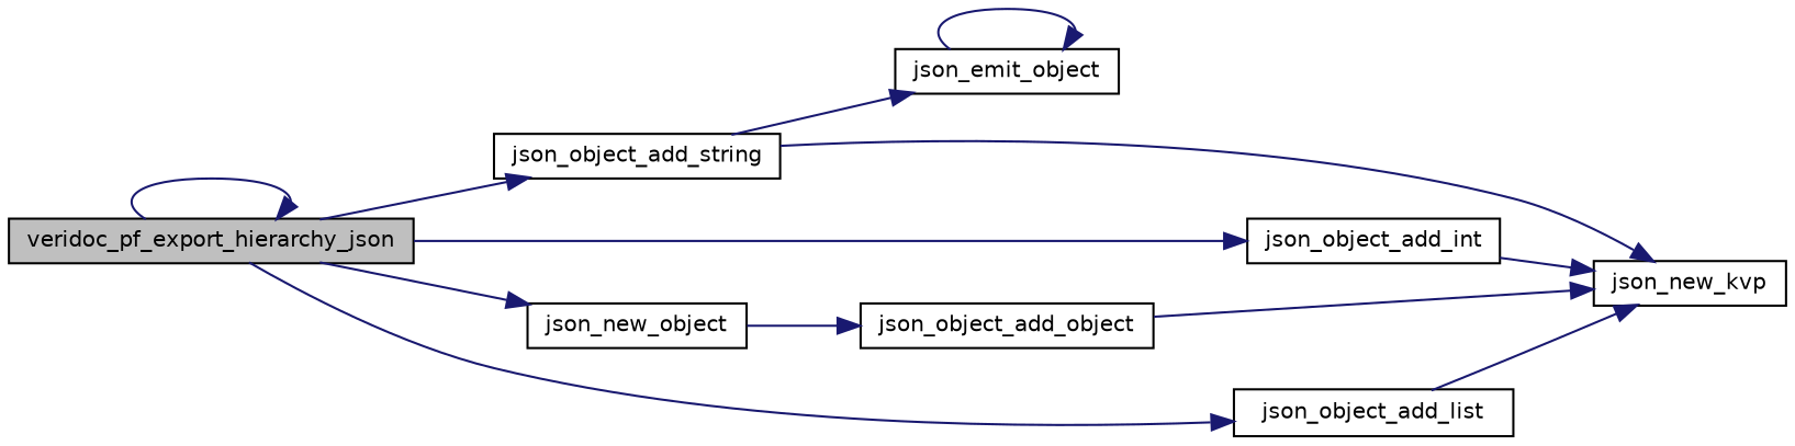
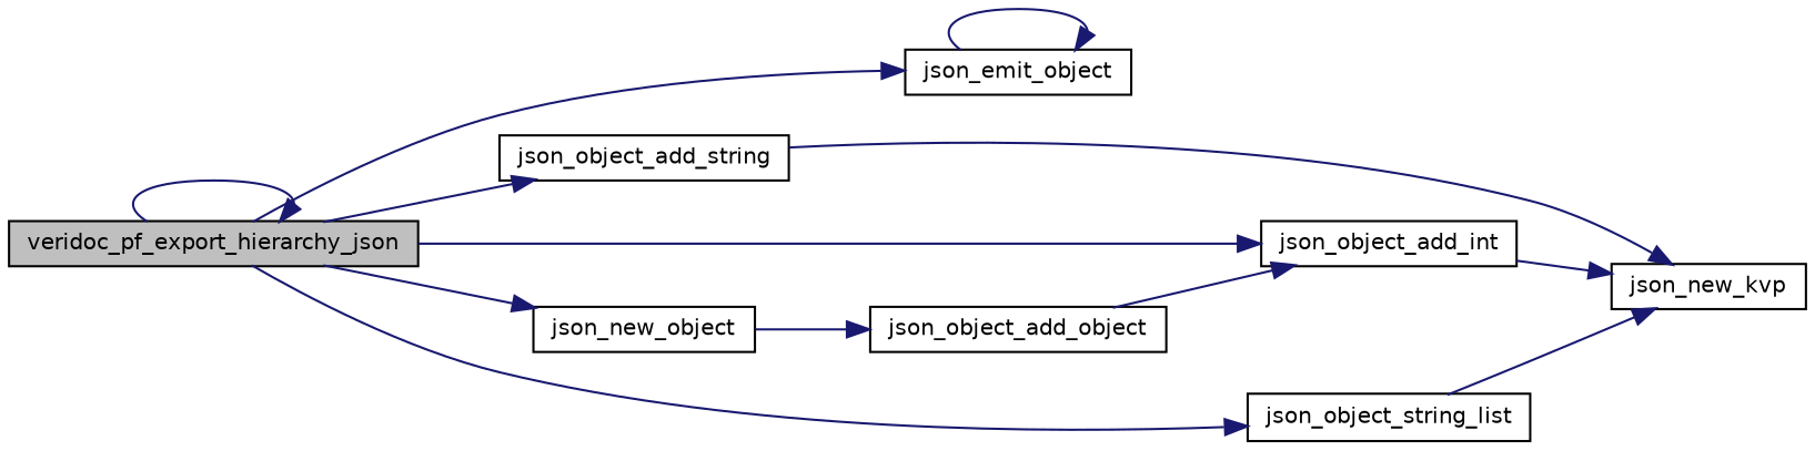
  digraph {
    rankdir=LR
    node [color=black fillcolor=white fontname=Helvetica fontsize=10 shape=record style=filled]
    edge [color=midnightblue fontname=Helvetica fontsize=10 labelfontname=Helvetica labelfontsize=10 style=solid]
    n1 [fillcolor=grey75 fontcolor=black height=0.2 label=veridoc_pf_export_hierarchy_json width=0.4]
    n2 [height=0.2 label=json_emit_object width=0.4]
    n3 [height=0.2 label=json_new_object width=0.4]
    n4 [height=0.2 label=json_object_add_int width=0.4]
-   n5 [height=0.2 label=json_object_add_list width=0.4]
+   n5 [height=0.2 label=json_object_string_list width=0.4]
    n6 [height=0.2 label=json_object_add_string width=0.4]
    n7 [height=0.2 label=json_object_add_object width=0.4]
    n8 [height=0.2 label=json_new_kvp width=0.4]
    n1 -> n1
-   n6 -> n2
+   n1 -> n2
    n1 -> n3
    n1 -> n4
    n1 -> n5
    n1 -> n6
    n2 -> n2
    n3 -> n7
    n4 -> n8
    n5 -> n8
    n6 -> n8
-   n7 -> n8
+   n7 -> n4
  }
